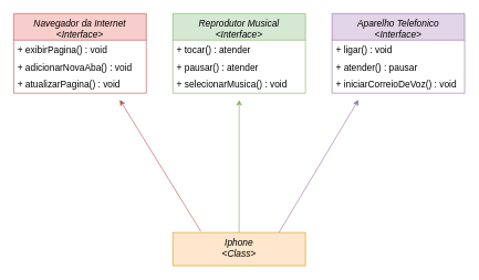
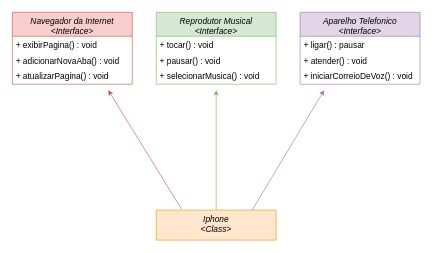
  <mxCell id="0" />
  <mxCell id="1" parent="0" />
  <mxCell id="2" value="Iphone&#10;&lt;Class&gt;" style="swimlane;fontStyle=2;align=center;verticalAlign=top;childLayout=stackLayout;horizontal=1;startSize=50;horizontalStack=0;resizeParent=1;resizeLast=0;collapsible=1;marginBottom=0;rounded=0;shadow=0;strokeWidth=1;fontSize=14;fillColor=#ffe6cc;strokeColor=#d79b00;" parent="1" vertex="1"><mxGeometry x="260" y="350" width="200" height="50" as="geometry"><mxRectangle x="230" y="140" width="160" height="26" as="alternateBounds" /></mxGeometry></mxCell>
  <mxCell id="3" value="Navegador da Internet&#10;&lt;Interface&gt;" style="swimlane;fontStyle=2;align=center;verticalAlign=top;childLayout=stackLayout;horizontal=1;startSize=40;horizontalStack=0;resizeParent=1;resizeLast=0;collapsible=1;marginBottom=0;rounded=0;shadow=0;strokeWidth=1;fontSize=14;fillColor=#f8cecc;strokeColor=#b85450;" parent="1" vertex="1"><mxGeometry x="20" y="20" width="200" height="120" as="geometry"><mxRectangle x="230" y="140" width="160" height="26" as="alternateBounds" /></mxGeometry></mxCell>
  <mxCell id="4" value="+ exibirPagina() : void" style="text;align=left;verticalAlign=top;spacingLeft=4;spacingRight=4;overflow=hidden;rotatable=0;points=[[0,0.5],[1,0.5]];portConstraint=eastwest;fontSize=14;" parent="3" vertex="1"><mxGeometry y="40" width="200" height="26" as="geometry" /></mxCell>
  <mxCell id="5" value="+ adicionarNovaAba() : void" style="text;align=left;verticalAlign=top;spacingLeft=4;spacingRight=4;overflow=hidden;rotatable=0;points=[[0,0.5],[1,0.5]];portConstraint=eastwest;rounded=0;shadow=0;html=0;fontSize=14;" parent="3" vertex="1"><mxGeometry y="66" width="200" height="26" as="geometry" /></mxCell>
  <mxCell id="6" value="+ atualizarPagina() : void" style="text;align=left;verticalAlign=top;spacingLeft=4;spacingRight=4;overflow=hidden;rotatable=0;points=[[0,0.5],[1,0.5]];portConstraint=eastwest;rounded=0;shadow=0;html=0;fontSize=14;" parent="3" vertex="1"><mxGeometry y="92" width="200" height="26" as="geometry" /></mxCell>
  <mxCell id="7" value="Reprodutor Musical&#10;&lt;Interface&gt;" style="swimlane;fontStyle=2;align=center;verticalAlign=top;childLayout=stackLayout;horizontal=1;startSize=40;horizontalStack=0;resizeParent=1;resizeLast=0;collapsible=1;marginBottom=0;rounded=0;shadow=0;strokeWidth=1;fontSize=14;fillColor=#d5e8d4;strokeColor=#82b366;" parent="1" vertex="1"><mxGeometry x="260" y="20" width="200" height="120" as="geometry"><mxRectangle x="230" y="140" width="160" height="26" as="alternateBounds" /></mxGeometry></mxCell>
- <mxCell id="8" value="+ tocar() : atender" style="text;align=left;verticalAlign=top;spacingLeft=4;spacingRight=4;overflow=hidden;rotatable=0;points=[[0,0.5],[1,0.5]];portConstraint=eastwest;fontSize=14;" parent="7" vertex="1"><mxGeometry y="40" width="200" height="26" as="geometry" /></mxCell>
- <mxCell id="9" value="+ pausar() : atender" style="text;align=left;verticalAlign=top;spacingLeft=4;spacingRight=4;overflow=hidden;rotatable=0;points=[[0,0.5],[1,0.5]];portConstraint=eastwest;rounded=0;shadow=0;html=0;fontSize=14;" parent="7" vertex="1"><mxGeometry y="66" width="200" height="26" as="geometry" /></mxCell>
+ <mxCell id="8" value="+ tocar() : void" style="text;align=left;verticalAlign=top;spacingLeft=4;spacingRight=4;overflow=hidden;rotatable=0;points=[[0,0.5],[1,0.5]];portConstraint=eastwest;fontSize=14;" parent="7" vertex="1"><mxGeometry y="40" width="200" height="26" as="geometry" /></mxCell>
+ <mxCell id="9" value="+ pausar() : void" style="text;align=left;verticalAlign=top;spacingLeft=4;spacingRight=4;overflow=hidden;rotatable=0;points=[[0,0.5],[1,0.5]];portConstraint=eastwest;rounded=0;shadow=0;html=0;fontSize=14;" parent="7" vertex="1"><mxGeometry y="66" width="200" height="26" as="geometry" /></mxCell>
  <mxCell id="10" value="+ selecionarMusica() : void" style="text;align=left;verticalAlign=top;spacingLeft=4;spacingRight=4;overflow=hidden;rotatable=0;points=[[0,0.5],[1,0.5]];portConstraint=eastwest;rounded=0;shadow=0;html=0;fontSize=14;" parent="7" vertex="1"><mxGeometry y="92" width="200" height="26" as="geometry" /></mxCell>
  <mxCell id="11" value="Aparelho Telefonico&#10;&lt;Interface&gt;" style="swimlane;fontStyle=2;align=center;verticalAlign=top;childLayout=stackLayout;horizontal=1;startSize=40;horizontalStack=0;resizeParent=1;resizeLast=0;collapsible=1;marginBottom=0;rounded=0;shadow=0;strokeWidth=1;fontSize=14;fillColor=#e1d5e7;strokeColor=#9673a6;" parent="1" vertex="1"><mxGeometry x="500" y="20" width="200" height="120" as="geometry"><mxRectangle x="230" y="140" width="160" height="26" as="alternateBounds" /></mxGeometry></mxCell>
- <mxCell id="12" value="+ ligar() : void" style="text;align=left;verticalAlign=top;spacingLeft=4;spacingRight=4;overflow=hidden;rotatable=0;points=[[0,0.5],[1,0.5]];portConstraint=eastwest;fontSize=14;" parent="11" vertex="1"><mxGeometry y="40" width="200" height="26" as="geometry" /></mxCell>
- <mxCell id="13" value="+ atender() : pausar" style="text;align=left;verticalAlign=top;spacingLeft=4;spacingRight=4;overflow=hidden;rotatable=0;points=[[0,0.5],[1,0.5]];portConstraint=eastwest;rounded=0;shadow=0;html=0;fontSize=14;" parent="11" vertex="1"><mxGeometry y="66" width="200" height="26" as="geometry" /></mxCell>
+ <mxCell id="12" value="+ ligar() : pausar" style="text;align=left;verticalAlign=top;spacingLeft=4;spacingRight=4;overflow=hidden;rotatable=0;points=[[0,0.5],[1,0.5]];portConstraint=eastwest;fontSize=14;" parent="11" vertex="1"><mxGeometry y="40" width="200" height="26" as="geometry" /></mxCell>
+ <mxCell id="13" value="+ atender() : void" style="text;align=left;verticalAlign=top;spacingLeft=4;spacingRight=4;overflow=hidden;rotatable=0;points=[[0,0.5],[1,0.5]];portConstraint=eastwest;rounded=0;shadow=0;html=0;fontSize=14;" parent="11" vertex="1"><mxGeometry y="66" width="200" height="26" as="geometry" /></mxCell>
  <mxCell id="14" value="+ iniciarCorreioDeVoz() : void" style="text;align=left;verticalAlign=top;spacingLeft=4;spacingRight=4;overflow=hidden;rotatable=0;points=[[0,0.5],[1,0.5]];portConstraint=eastwest;rounded=0;shadow=0;html=0;fontSize=14;" parent="11" vertex="1"><mxGeometry y="92" width="200" height="26" as="geometry" /></mxCell>
  <mxCell id="15" value="" style="endArrow=classic;html=1;rounded=0;fillColor=#f8cecc;strokeColor=#b85450;exitX=0.21;exitY=-0.04;exitDx=0;exitDy=0;exitPerimeter=0;" edge="1" parent="1" source="2"><mxGeometry width="50" height="50" relative="1" as="geometry"><mxPoint x="330" y="350" as="sourcePoint" /><mxPoint x="180" y="150" as="targetPoint" /></mxGeometry></mxCell>
  <mxCell id="16" value="" style="endArrow=classic;html=1;rounded=0;exitX=0.5;exitY=0;exitDx=0;exitDy=0;fillColor=#d5e8d4;strokeColor=#82b366;" edge="1" parent="1" source="2"><mxGeometry width="50" height="50" relative="1" as="geometry"><mxPoint x="350" y="340" as="sourcePoint" /><mxPoint x="360" y="150" as="targetPoint" /></mxGeometry></mxCell>
  <mxCell id="17" value="" style="endArrow=classic;html=1;rounded=0;exitX=0.8;exitY=0;exitDx=0;exitDy=0;exitPerimeter=0;fillColor=#e1d5e7;strokeColor=#9673a6;" edge="1" parent="1" source="2"><mxGeometry width="50" height="50" relative="1" as="geometry"><mxPoint x="330" y="350" as="sourcePoint" /><mxPoint x="540" y="150" as="targetPoint" /></mxGeometry></mxCell>
